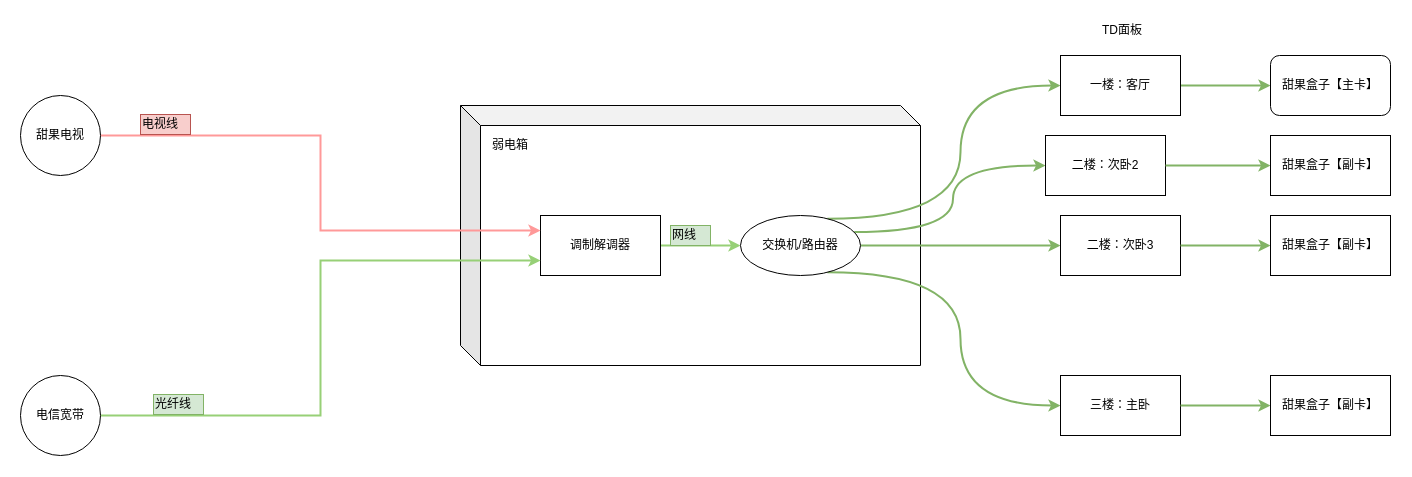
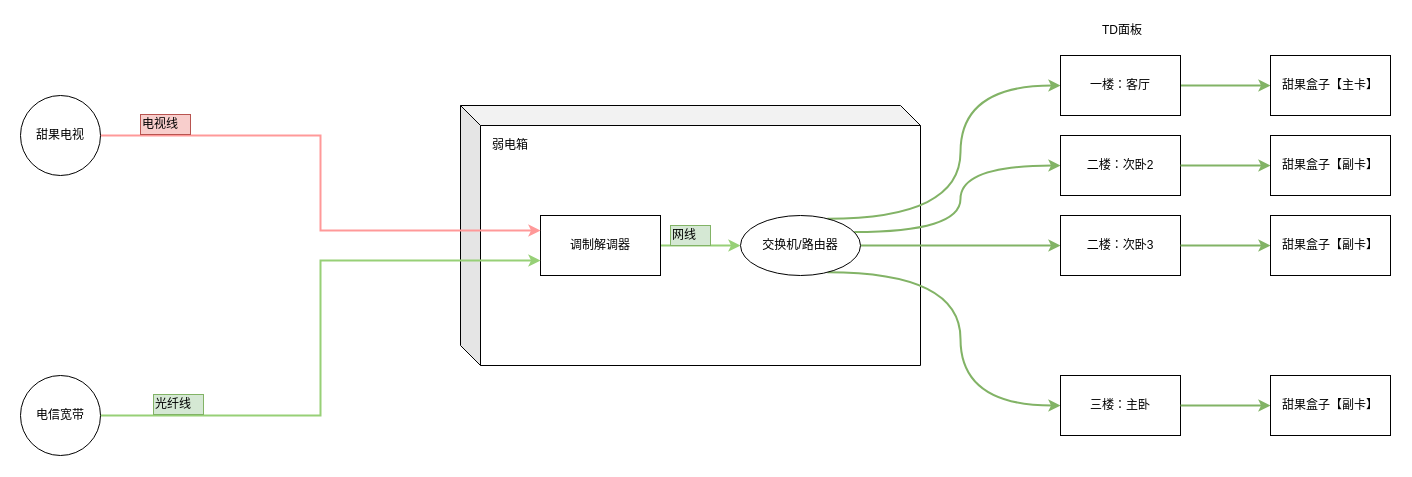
  <mxCell id="0" />
  <mxCell id="1" parent="0" />
  <mxCell id="2" value="" style="shape=cube;whiteSpace=wrap;html=1;boundedLbl=1;backgroundOutline=1;darkOpacity=0.05;darkOpacity2=0.1;" vertex="1" parent="1"><mxGeometry x="460" y="105" width="460" height="260" as="geometry" /></mxCell>
  <mxCell id="3" style="edgeStyle=orthogonalEdgeStyle;rounded=0;orthogonalLoop=1;jettySize=auto;html=1;exitX=1;exitY=0.5;exitDx=0;exitDy=0;entryX=0;entryY=0.5;entryDx=0;entryDy=0;strokeWidth=2;strokeColor=#97D077;" edge="1" parent="1" source="4" target="9"><mxGeometry relative="1" as="geometry" /></mxCell>
  <mxCell id="4" value="调制解调器" style="rounded=0;whiteSpace=wrap;html=1;" vertex="1" parent="1"><mxGeometry x="540" y="215" width="120" height="60" as="geometry" /></mxCell>
  <mxCell id="5" style="edgeStyle=orthogonalEdgeStyle;rounded=0;orthogonalLoop=1;jettySize=auto;html=1;exitX=0.75;exitY=0;exitDx=0;exitDy=0;entryX=0;entryY=0.5;entryDx=0;entryDy=0;curved=1;strokeWidth=2;fillColor=#d5e8d4;strokeColor=#82b366;" edge="1" parent="1" source="9" target="11"><mxGeometry relative="1" as="geometry" /></mxCell>
  <mxCell id="6" style="edgeStyle=orthogonalEdgeStyle;rounded=0;orthogonalLoop=1;jettySize=auto;html=1;exitX=1;exitY=0.25;exitDx=0;exitDy=0;entryX=0;entryY=0.5;entryDx=0;entryDy=0;curved=1;strokeWidth=2;fillColor=#d5e8d4;strokeColor=#82b366;" edge="1" parent="1" source="9" target="12"><mxGeometry relative="1" as="geometry" /></mxCell>
  <mxCell id="7" style="edgeStyle=orthogonalEdgeStyle;rounded=0;orthogonalLoop=1;jettySize=auto;html=1;exitX=1;exitY=0.5;exitDx=0;exitDy=0;curved=1;strokeWidth=2;fillColor=#d5e8d4;strokeColor=#82b366;" edge="1" parent="1" source="9" target="20"><mxGeometry relative="1" as="geometry" /></mxCell>
  <mxCell id="8" style="edgeStyle=orthogonalEdgeStyle;rounded=0;orthogonalLoop=1;jettySize=auto;html=1;exitX=0.75;exitY=1;exitDx=0;exitDy=0;entryX=0;entryY=0.5;entryDx=0;entryDy=0;curved=1;strokeWidth=2;fillColor=#d5e8d4;strokeColor=#82b366;" edge="1" parent="1" source="9" target="21"><mxGeometry relative="1" as="geometry" /></mxCell>
  <mxCell id="9" value="交换机/路由器" style="ellipse;whiteSpace=wrap;html=1;" vertex="1" parent="1"><mxGeometry x="740" y="215" width="120" height="60" as="geometry" /></mxCell>
  <mxCell id="10" style="edgeStyle=orthogonalEdgeStyle;curved=1;rounded=0;orthogonalLoop=1;jettySize=auto;html=1;exitX=1;exitY=0.5;exitDx=0;exitDy=0;entryX=0;entryY=0.5;entryDx=0;entryDy=0;strokeWidth=2;fillColor=#d5e8d4;strokeColor=#82b366;" edge="1" parent="1" source="11" target="23"><mxGeometry relative="1" as="geometry" /></mxCell>
  <mxCell id="11" value="一楼：客厅" style="rounded=0;whiteSpace=wrap;html=1;" vertex="1" parent="1"><mxGeometry x="1060" y="55" width="120" height="60" as="geometry" /></mxCell>
- <mxCell id="12" value="二楼：次卧2" style="rounded=0;whiteSpace=wrap;html=1;" vertex="1" parent="1"><mxGeometry x="1045" y="135" width="120" height="60" as="geometry" /></mxCell>
+ <mxCell id="12" value="二楼：次卧2" style="rounded=0;whiteSpace=wrap;html=1;" vertex="1" parent="1"><mxGeometry x="1060" y="135" width="120" height="60" as="geometry" /></mxCell>
  <mxCell id="13" style="edgeStyle=orthogonalEdgeStyle;rounded=0;orthogonalLoop=1;jettySize=auto;html=1;exitX=1;exitY=0.5;exitDx=0;exitDy=0;entryX=0;entryY=0.75;entryDx=0;entryDy=0;strokeWidth=2;strokeColor=#97D077;" edge="1" parent="1" source="14" target="4"><mxGeometry relative="1" as="geometry"><Array as="points"><mxPoint x="320" y="415" /><mxPoint x="320" y="260" /></Array></mxGeometry></mxCell>
  <mxCell id="14" value="电信宽带" style="ellipse;whiteSpace=wrap;html=1;aspect=fixed;" vertex="1" parent="1"><mxGeometry x="20" y="375" width="80" height="80" as="geometry" /></mxCell>
  <mxCell id="15" value="弱电箱" style="text;html=1;resizable=0;points=[];autosize=1;align=left;verticalAlign=top;spacingTop=-4;" vertex="1" parent="1"><mxGeometry x="490" y="135" width="50" height="20" as="geometry" /></mxCell>
  <mxCell id="16" style="edgeStyle=orthogonalEdgeStyle;rounded=0;orthogonalLoop=1;jettySize=auto;html=1;exitX=1;exitY=0.5;exitDx=0;exitDy=0;entryX=0;entryY=0.25;entryDx=0;entryDy=0;strokeWidth=2;strokeColor=#FF9999;" edge="1" parent="1" source="17" target="4"><mxGeometry relative="1" as="geometry" /></mxCell>
  <mxCell id="17" value="甜果电视" style="ellipse;whiteSpace=wrap;html=1;aspect=fixed;" vertex="1" parent="1"><mxGeometry x="20" y="95" width="80" height="80" as="geometry" /></mxCell>
  <mxCell id="18" value="电视线" style="text;html=1;resizable=0;points=[];autosize=1;align=left;verticalAlign=top;spacingTop=-4;fillColor=#f8cecc;strokeColor=#b85450;" vertex="1" parent="1"><mxGeometry x="140" y="114" width="50" height="20" as="geometry" /></mxCell>
  <mxCell id="19" value="光纤线" style="text;html=1;resizable=0;points=[];autosize=1;align=left;verticalAlign=top;spacingTop=-4;fillColor=#d5e8d4;strokeColor=#82b366;" vertex="1" parent="1"><mxGeometry x="153" y="394" width="50" height="20" as="geometry" /></mxCell>
  <mxCell id="20" value="二楼：次卧3" style="rounded=0;whiteSpace=wrap;html=1;" vertex="1" parent="1"><mxGeometry x="1060" y="215" width="120" height="60" as="geometry" /></mxCell>
  <mxCell id="21" value="三楼：主卧" style="rounded=0;whiteSpace=wrap;html=1;" vertex="1" parent="1"><mxGeometry x="1060" y="375" width="120" height="60" as="geometry" /></mxCell>
  <mxCell id="22" value="TD面板" style="text;html=1;resizable=0;points=[];autosize=1;align=left;verticalAlign=top;spacingTop=-4;" vertex="1" parent="1"><mxGeometry x="1100" y="20" width="60" height="20" as="geometry" /></mxCell>
- <mxCell id="23" value="甜果盒子【主卡】" style="whiteSpace=wrap;html=1;rounded=1;" vertex="1" parent="1"><mxGeometry x="1270" y="55" width="120" height="60" as="geometry" /></mxCell>
+ <mxCell id="23" value="甜果盒子【主卡】" style="rounded=0;whiteSpace=wrap;html=1;" vertex="1" parent="1"><mxGeometry x="1270" y="55" width="120" height="60" as="geometry" /></mxCell>
  <mxCell id="24" value="网线" style="text;html=1;resizable=0;points=[];autosize=1;align=left;verticalAlign=top;spacingTop=-4;fillColor=#d5e8d4;strokeColor=#82b366;" vertex="1" parent="1"><mxGeometry x="670" y="225" width="40" height="20" as="geometry" /></mxCell>
  <mxCell id="25" style="edgeStyle=orthogonalEdgeStyle;curved=1;rounded=0;orthogonalLoop=1;jettySize=auto;html=1;exitX=1;exitY=0.5;exitDx=0;exitDy=0;entryX=0;entryY=0.5;entryDx=0;entryDy=0;strokeWidth=2;fillColor=#d5e8d4;strokeColor=#82b366;" edge="1" parent="1" target="26" source="12"><mxGeometry relative="1" as="geometry"><mxPoint x="1190" y="165" as="sourcePoint" /></mxGeometry></mxCell>
  <mxCell id="26" value="甜果盒子【副卡】" style="rounded=0;whiteSpace=wrap;html=1;" vertex="1" parent="1"><mxGeometry x="1270" y="135" width="120" height="60" as="geometry" /></mxCell>
  <mxCell id="27" style="edgeStyle=orthogonalEdgeStyle;curved=1;rounded=0;orthogonalLoop=1;jettySize=auto;html=1;exitX=1;exitY=0.5;exitDx=0;exitDy=0;entryX=0;entryY=0.5;entryDx=0;entryDy=0;strokeWidth=2;fillColor=#d5e8d4;strokeColor=#82b366;" edge="1" parent="1" target="28" source="20"><mxGeometry relative="1" as="geometry"><mxPoint x="1207" y="245" as="sourcePoint" /></mxGeometry></mxCell>
  <mxCell id="28" value="甜果盒子【副卡】" style="rounded=0;whiteSpace=wrap;html=1;" vertex="1" parent="1"><mxGeometry x="1270" y="215" width="120" height="60" as="geometry" /></mxCell>
  <mxCell id="29" style="edgeStyle=orthogonalEdgeStyle;curved=1;rounded=0;orthogonalLoop=1;jettySize=auto;html=1;exitX=1;exitY=0.5;exitDx=0;exitDy=0;entryX=0;entryY=0.5;entryDx=0;entryDy=0;strokeWidth=2;fillColor=#d5e8d4;strokeColor=#82b366;" edge="1" parent="1" target="30" source="21"><mxGeometry relative="1" as="geometry"><mxPoint x="1190" y="404" as="sourcePoint" /></mxGeometry></mxCell>
  <mxCell id="30" value="甜果盒子【副卡】" style="rounded=0;whiteSpace=wrap;html=1;" vertex="1" parent="1"><mxGeometry x="1270" y="375" width="120" height="60" as="geometry" /></mxCell>
